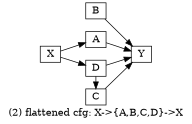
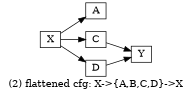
  digraph {
    label="(2) flattened cfg: X->{A,B,C,D}->X"
    rankdir=LR
    node [shape=box]
    A [height=0.1 width=0.4]
-   B [height=0.1 width=0.4]
    C [height=0.1 width=0.4]
    D [height=0.1 width=0.4]
    Y [height=0.1 width=0.4]
    X [height=0.1 width=0.4]
    subgraph sub_1 {
      rank=same
      A
-     B
      C
      D
    }
-   A -> Y
-   B -> Y
    C -> Y
    D -> Y
    X -> A
-   D -> C
+   X -> C
    X -> D
  }
